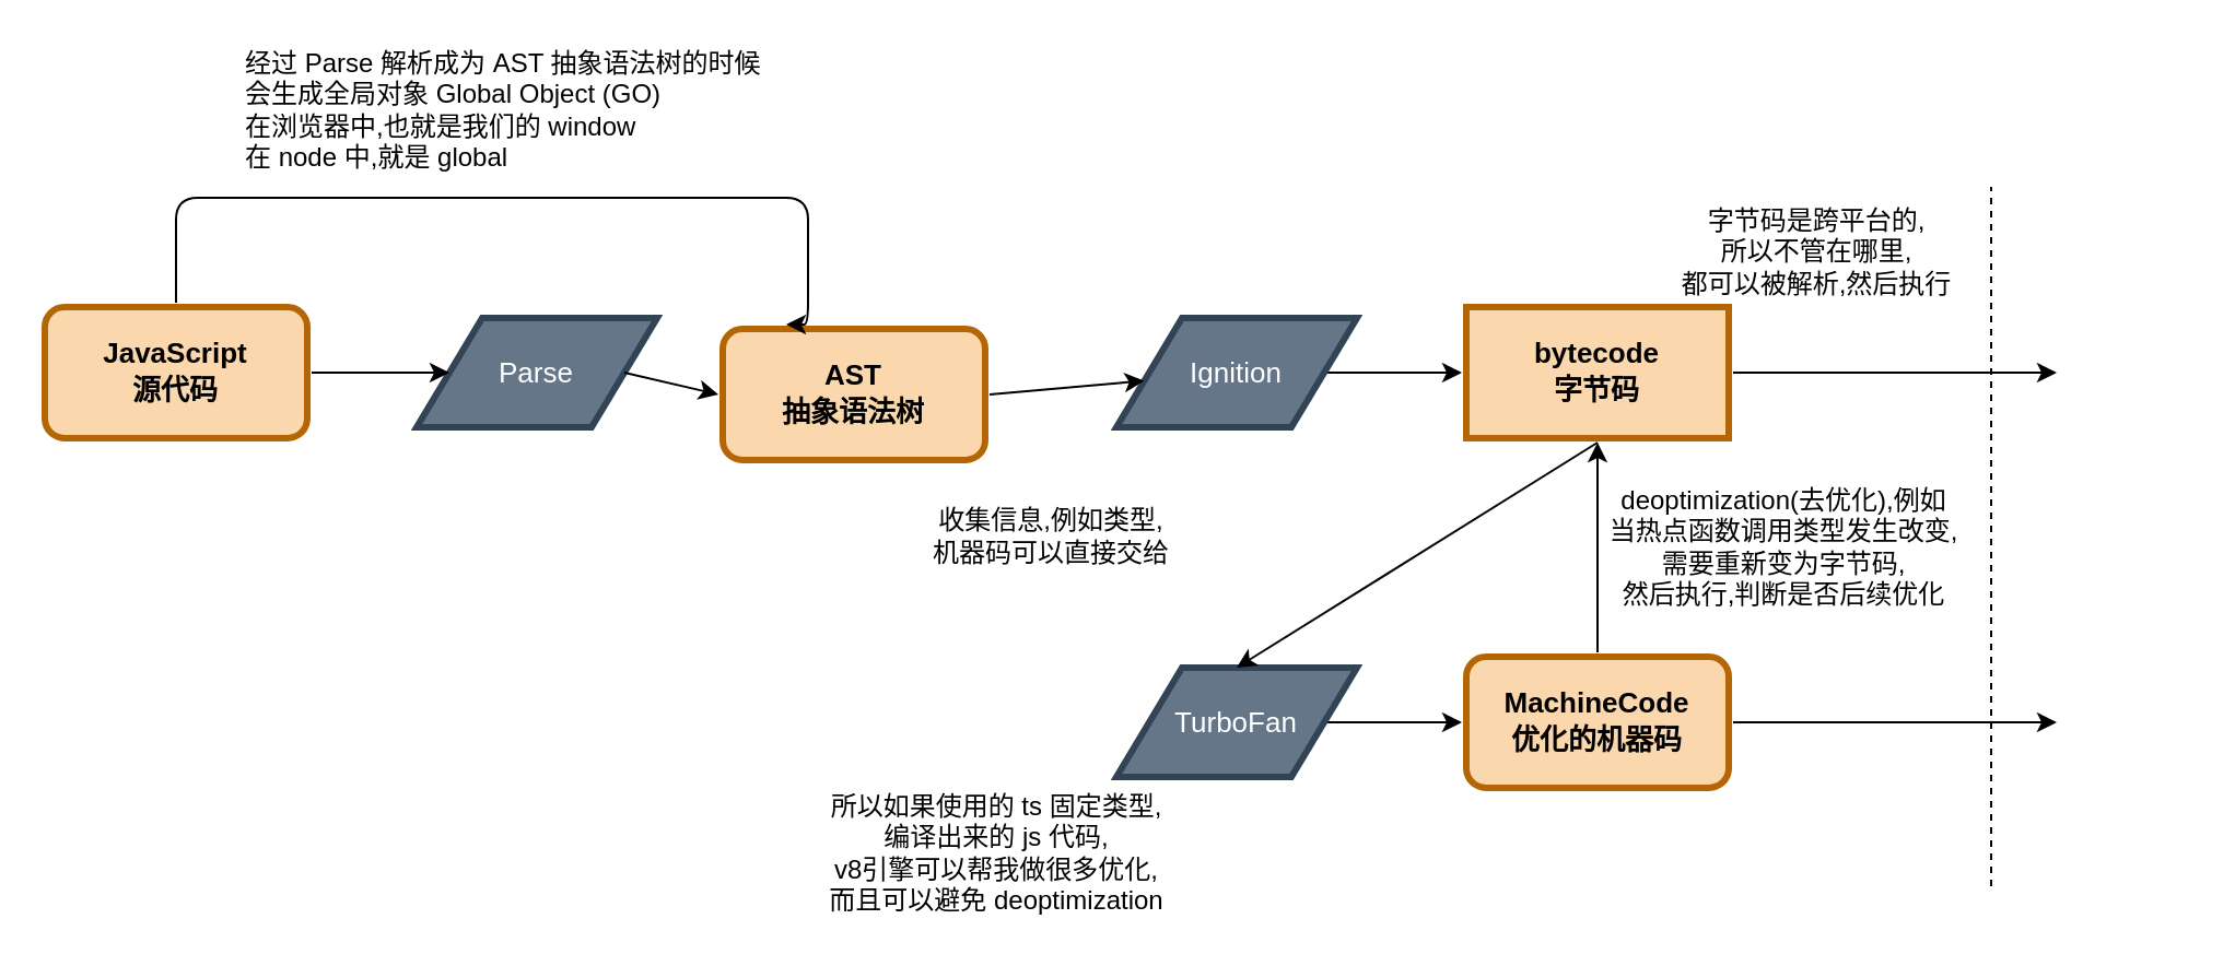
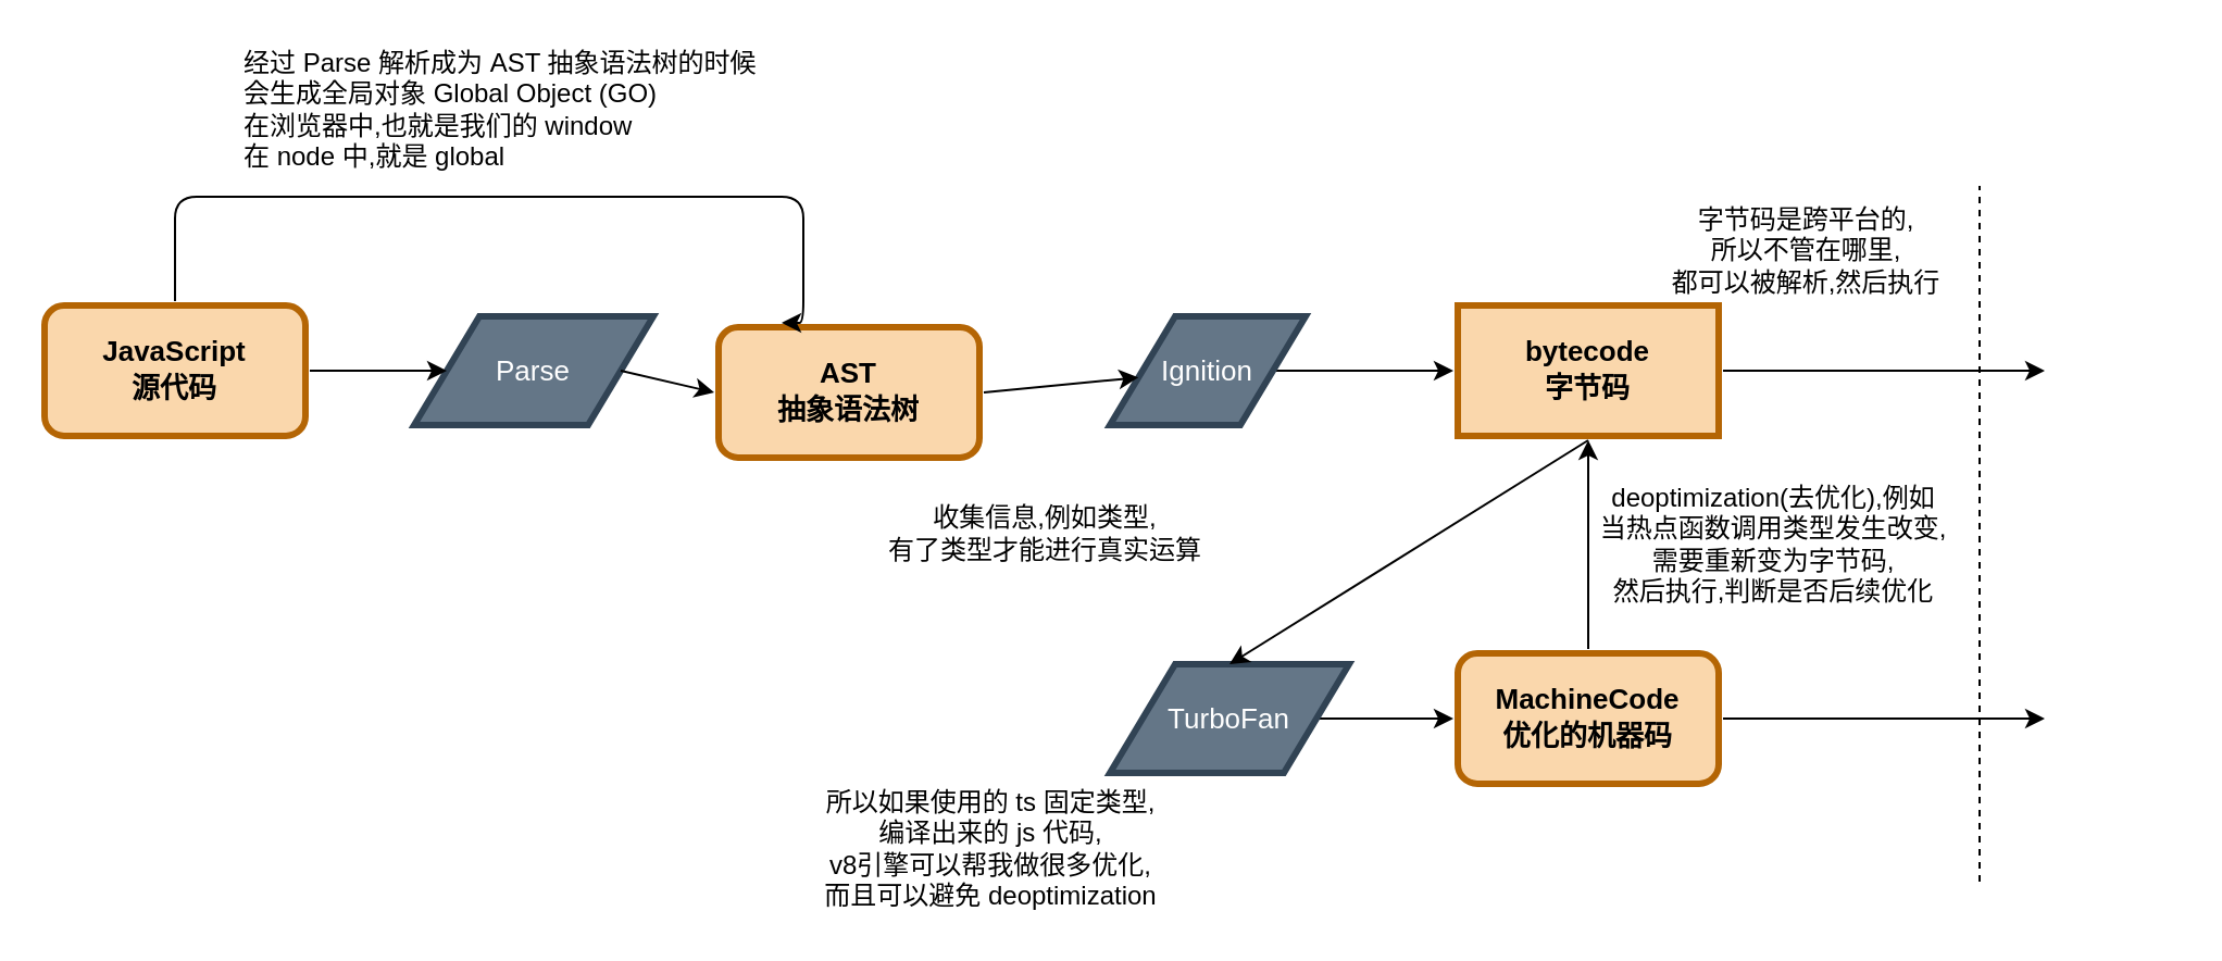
  <mxCell id="0" />
  <mxCell id="1" parent="0" />
  <mxCell id="2" value="&lt;h4 style=&quot;font-size: 13px&quot;&gt;&lt;font color=&quot;#000000&quot;&gt;&lt;b style=&quot;line-height: 1.3&quot;&gt;JavaScript&lt;br&gt;&lt;/b&gt;&lt;b style=&quot;line-height: 1.3&quot;&gt;源代码&lt;/b&gt;&lt;/font&gt;&lt;/h4&gt;" style="rounded=1;whiteSpace=wrap;html=1;strokeWidth=3;perimeterSpacing=2;strokeColor=#b46504;glass=0;fillColor=#fad7ac;" vertex="1" parent="1"><mxGeometry y="140" width="120" height="60" as="geometry" x="20" /></mxCell>
  <mxCell id="3" value="&lt;p style=&quot;line-height: 1.2&quot;&gt;Parse&lt;/p&gt;" style="shape=parallelogram;perimeter=parallelogramPerimeter;whiteSpace=wrap;html=1;fixedSize=1;glass=1;fontSize=13;fontColor=#ffffff;strokeColor=#314354;strokeWidth=3;fillColor=#647687;size=30;" vertex="1" parent="1"><mxGeometry x="190" y="145" width="110" height="50" as="geometry" /></mxCell>
  <mxCell id="4" style="edgeStyle=none;html=1;exitX=1;exitY=0.5;exitDx=0;exitDy=0;fontSize=13;fontColor=#000000;entryX=0;entryY=0.5;entryDx=0;entryDy=0;" edge="1" parent="1" source="2" target="3"><mxGeometry relative="1" as="geometry"><mxPoint x="200" y="170" as="targetPoint" /></mxGeometry></mxCell>
  <mxCell id="5" value="" style="endArrow=classic;html=1;fontSize=13;fontColor=#000000;exitX=1;exitY=0.5;exitDx=0;exitDy=0;entryX=0;entryY=0.5;entryDx=0;entryDy=0;" edge="1" parent="1" source="3" target="6"><mxGeometry width="50" height="50" relative="1" as="geometry"><mxPoint x="290" y="200" as="sourcePoint" /><mxPoint x="330" y="170" as="targetPoint" /></mxGeometry></mxCell>
  <mxCell id="6" value="&lt;h4 style=&quot;font-size: 13px&quot;&gt;&lt;font color=&quot;#000000&quot;&gt;&lt;b style=&quot;line-height: 1.3&quot;&gt;AST&lt;br&gt;&lt;/b&gt;抽象语法树&lt;/font&gt;&lt;/h4&gt;" style="rounded=1;whiteSpace=wrap;html=1;strokeWidth=3;perimeterSpacing=2;strokeColor=#b46504;glass=0;fillColor=#fad7ac;align=center;fontSize=12;" vertex="1" parent="1"><mxGeometry x="330" y="150" width="120" height="60" as="geometry" /></mxCell>
  <mxCell id="7" style="edgeStyle=none;html=1;exitX=1;exitY=0.5;exitDx=0;exitDy=0;entryX=0;entryY=0.5;entryDx=0;entryDy=0;fontSize=12;fontColor=#000000;" edge="1" parent="1" source="8" target="11"><mxGeometry relative="1" as="geometry" /></mxCell>
- <mxCell id="8" value="&lt;p style=&quot;line-height: 1.2&quot;&gt;Ignition&lt;/p&gt;" style="shape=parallelogram;perimeter=parallelogramPerimeter;whiteSpace=wrap;html=1;fixedSize=1;glass=1;fontSize=13;fontColor=#ffffff;strokeColor=#314354;strokeWidth=3;fillColor=#647687;size=30;" vertex="1" parent="1"><mxGeometry x="510" y="145" width="110" height="50" as="geometry" /></mxCell>
+ <mxCell id="8" value="&lt;p style=&quot;line-height: 1.2&quot;&gt;Ignition&lt;/p&gt;" style="shape=parallelogram;perimeter=parallelogramPerimeter;whiteSpace=wrap;html=1;fixedSize=1;glass=1;fontSize=13;fontColor=#ffffff;strokeColor=#314354;strokeWidth=3;fillColor=#647687;size=30;" vertex="1" parent="1"><mxGeometry x="510" y="145" width="90" height="50" as="geometry" /></mxCell>
  <mxCell id="9" style="edgeStyle=none;html=1;exitX=1;exitY=0.5;exitDx=0;exitDy=0;fontSize=12;fontColor=#000000;" edge="1" parent="1" source="6" target="8"><mxGeometry relative="1" as="geometry" /></mxCell>
  <mxCell id="10" value="" style="edgeStyle=none;html=1;fontSize=12;fontColor=#000000;" edge="1" parent="1" source="11"><mxGeometry relative="1" as="geometry"><mxPoint x="940" y="170" as="targetPoint" /></mxGeometry></mxCell>
  <mxCell id="11" value="&lt;h4 style=&quot;font-size: 13px&quot;&gt;&lt;font color=&quot;#000000&quot;&gt;&lt;b style=&quot;line-height: 1.3&quot;&gt;bytecode&lt;br&gt;&lt;/b&gt;字节码&lt;/font&gt;&lt;/h4&gt;" style="whiteSpace=wrap;html=1;strokeWidth=3;perimeterSpacing=2;strokeColor=#b46504;glass=0;fillColor=#fad7ac;align=center;fontSize=12;rounded=0;" vertex="1" parent="1"><mxGeometry x="670" y="140" width="120" height="60" as="geometry" /></mxCell>
  <mxCell id="12" value="运行结果" style="text;html=1;align=center;verticalAlign=middle;resizable=0;points=[];autosize=1;strokeColor=none;fillColor=none;fontSize=12;fontColor=#FFFFFF;" vertex="1" parent="1"><mxGeometry x="940" y="160" width="60" height="20" as="geometry" /></mxCell>
  <mxCell id="13" style="edgeStyle=none;html=1;exitX=1;exitY=0.5;exitDx=0;exitDy=0;entryX=0;entryY=0.5;entryDx=0;entryDy=0;fontSize=12;fontColor=#000000;" edge="1" parent="1" source="14" target="17"><mxGeometry relative="1" as="geometry" /></mxCell>
  <mxCell id="14" value="&lt;p style=&quot;line-height: 1.2&quot;&gt;TurboFan&lt;/p&gt;" style="shape=parallelogram;perimeter=parallelogramPerimeter;whiteSpace=wrap;html=1;fixedSize=1;glass=1;fontSize=13;fontColor=#ffffff;strokeColor=#314354;strokeWidth=3;fillColor=#647687;size=30;" vertex="1" parent="1"><mxGeometry x="510" y="305" width="110" height="50" as="geometry" /></mxCell>
  <mxCell id="15" value="" style="edgeStyle=none;html=1;fontSize=12;fontColor=#000000;" edge="1" parent="1" source="17"><mxGeometry relative="1" as="geometry"><mxPoint x="940" y="330" as="targetPoint" /></mxGeometry></mxCell>
  <mxCell id="16" style="edgeStyle=none;html=1;exitX=0.5;exitY=0;exitDx=0;exitDy=0;entryX=0.5;entryY=1;entryDx=0;entryDy=0;fontSize=12;fontColor=#000000;" edge="1" parent="1" source="17" target="11"><mxGeometry relative="1" as="geometry" /></mxCell>
  <mxCell id="17" value="&lt;h4 style=&quot;font-size: 13px&quot;&gt;&lt;font color=&quot;#000000&quot;&gt;&lt;b style=&quot;line-height: 1.3&quot;&gt;MachineCode&lt;br&gt;&lt;/b&gt;优化的机器码&lt;/font&gt;&lt;/h4&gt;" style="rounded=1;whiteSpace=wrap;html=1;strokeWidth=3;perimeterSpacing=2;strokeColor=#b46504;glass=0;fillColor=#fad7ac;align=center;fontSize=12;" vertex="1" parent="1"><mxGeometry x="670" y="300" width="120" height="60" as="geometry" /></mxCell>
  <mxCell id="18" value="运行结果" style="text;html=1;align=center;verticalAlign=middle;resizable=0;points=[];autosize=1;strokeColor=none;fillColor=none;fontSize=12;fontColor=#FFFFFF;" vertex="1" parent="1"><mxGeometry x="940" y="320" width="60" height="20" as="geometry" /></mxCell>
  <mxCell id="19" value="" style="endArrow=none;dashed=1;html=1;fontSize=12;fontColor=#000000;" edge="1" parent="1"><mxGeometry width="50" height="50" relative="1" as="geometry"><mxPoint x="910" y="405" as="sourcePoint" /><mxPoint x="910" y="85" as="targetPoint" /></mxGeometry></mxCell>
- <mxCell id="20" value="收集信息,例如类型,&lt;br&gt;机器码可以直接交给" style="text;html=1;align=center;verticalAlign=middle;resizable=0;points=[];autosize=1;strokeColor=none;fillColor=default;fontSize=12;fontColor=#23333;labelBackgroundColor=default;" vertex="1" parent="1"><mxGeometry x="400" y="230" width="160" height="30" as="geometry" /></mxCell>
+ <mxCell id="20" value="收集信息,例如类型,&lt;br&gt;有了类型才能进行真实运算" style="text;html=1;align=center;verticalAlign=middle;resizable=0;points=[];autosize=1;strokeColor=none;fillColor=default;fontSize=12;fontColor=#23333;labelBackgroundColor=default;" vertex="1" parent="1"><mxGeometry x="400" y="230" width="160" height="30" as="geometry" /></mxCell>
  <mxCell id="21" value="deoptimization(去优化),例如&lt;br&gt;当热点函数调用类型发生改变,&lt;br&gt;需要重新变为字节码,&lt;br&gt;然后执行,判断是否后续优化" style="text;html=1;align=center;verticalAlign=middle;resizable=0;points=[];autosize=1;strokeColor=none;fillColor=none;fontSize=12;fontColor=#23333;labelBackgroundColor=default;" vertex="1" parent="1"><mxGeometry x="730" y="220" width="170" height="60" as="geometry" /></mxCell>
  <mxCell id="22" style="edgeStyle=none;html=1;exitX=0.5;exitY=1;exitDx=0;exitDy=0;entryX=0.5;entryY=0;entryDx=0;entryDy=0;fontSize=12;fontColor=#000000;" edge="1" parent="1" source="11" target="14"><mxGeometry relative="1" as="geometry" /></mxCell>
  <mxCell id="23" value="字节码是跨平台的,&lt;br&gt;所以不管在哪里,&lt;br&gt;都可以被解析,然后执行" style="text;html=1;align=center;verticalAlign=middle;resizable=0;points=[];autosize=1;strokeColor=none;fillColor=none;fontColor=#23333;labelBackgroundColor=default;" vertex="1" parent="1"><mxGeometry x="760" y="90" width="140" height="50" as="geometry" /></mxCell>
  <mxCell id="24" value="机器码可以直接交给&lt;br&gt;CPU执行" style="text;html=1;align=center;verticalAlign=middle;resizable=0;points=[];autosize=1;strokeColor=none;fillColor=none;fontColor=#FFFFFF;" vertex="1" parent="1"><mxGeometry x="780" y="370" width="120" height="30" as="geometry" /></mxCell>
  <mxCell id="25" value="所以如果使用的 ts 固定类型, &lt;br&gt;编译出来的 js 代码,&lt;br&gt;v8引擎可以帮我做很多优化,&lt;br&gt;而且可以避免 deoptimization" style="text;html=1;align=center;verticalAlign=middle;resizable=0;points=[];autosize=1;strokeColor=none;fillColor=none;fontColor=#23333;labelBackgroundColor=default;" vertex="1" parent="1"><mxGeometry x="370" y="360" width="170" height="60" as="geometry" /></mxCell>
  <mxCell id="26" value="" style="edgeStyle=segmentEdgeStyle;endArrow=classic;html=1;fontColor=#FFFFFF;entryX=0.25;entryY=0;entryDx=0;entryDy=0;" edge="1" parent="1" target="6"><mxGeometry width="50" height="50" relative="1" as="geometry"><mxPoint x="80" y="138" as="sourcePoint" /><mxPoint x="90" y="80" as="targetPoint" /><Array as="points"><mxPoint x="80" y="90" /><mxPoint x="369" y="90" /></Array></mxGeometry></mxCell>
  <mxCell id="27" value="经过 Parse 解析成为 AST 抽象语法树的时候&lt;br&gt;&lt;div&gt;&lt;span&gt;会生成全局对象 Global Object (GO)&lt;/span&gt;&lt;/div&gt;在浏览器中,也就是我们的 window&lt;br&gt;在 node 中,就是 global" style="text;html=1;align=left;verticalAlign=middle;resizable=0;points=[];autosize=1;strokeColor=none;fillColor=none;fontColor=#23333;labelBackgroundColor=default;" vertex="1" parent="1"><mxGeometry x="110" y="20" width="250" height="60" as="geometry" /></mxCell>
